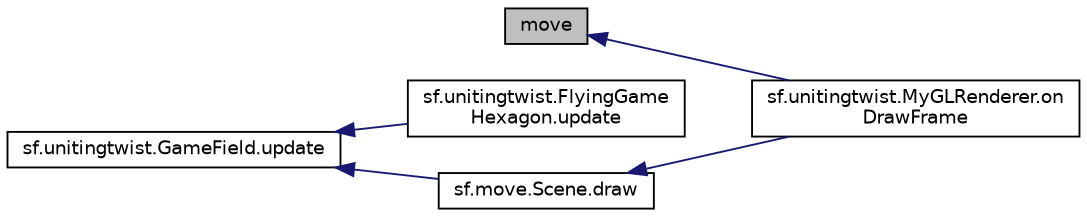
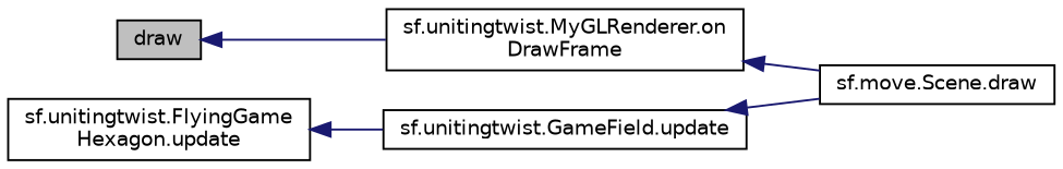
  digraph {
    rankdir=LR
    node [color=black fillcolor=white fontname=Helvetica fontsize=10 shape=record style=filled]
    edge [color=midnightblue dir=back fontname=Helvetica fontsize=10 labelfontname=Helvetica labelfontsize=10 style=solid]
-   n1 [fillcolor=grey75 fontcolor=black height=0.2 label=move width=0.4]
+   n1 [fillcolor=grey75 fontcolor=black height=0.2 label=draw width=0.4]
    n2 [height=0.2 label="sf.unitingtwist.MyGLRenderer.on\lDrawFrame" width=0.4]
    n3 [height=0.2 label="sf.unitingtwist.FlyingGame\lHexagon.update" width=0.4]
    n4 [height=0.2 label="sf.unitingtwist.GameField.update" width=0.4]
    n5 [height=0.2 label="sf.move.Scene.draw" width=0.4]
    n1 -> n2
-   n4 -> n3
+   n3 -> n4
    n4 -> n5
-   n5 -> n2
+   n2 -> n5
  }
